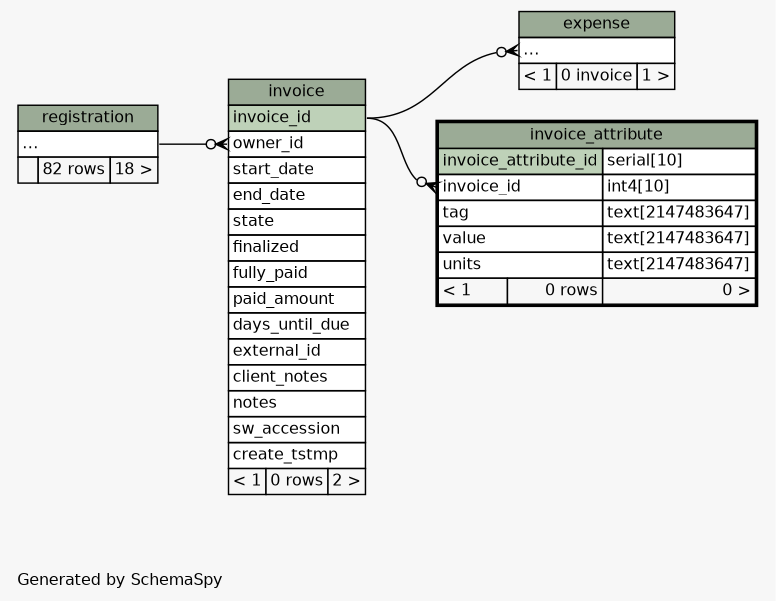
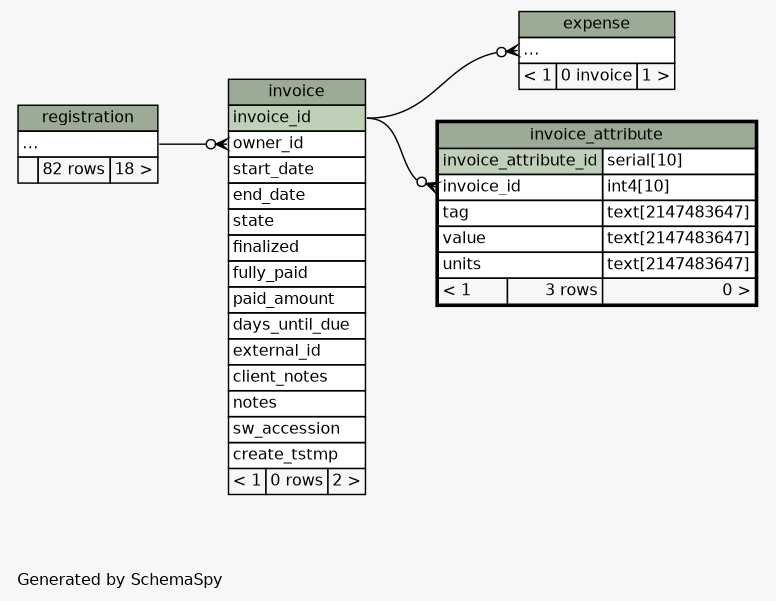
  digraph {
    bgcolor="#f7f7f7"
    fontname=Helvetica
    fontsize=11
    label="\nGenerated by SchemaSpy"
    labeljust=l
    nodesep=0.18
    rankdir=RL
    ranksep=0.46
    node [fontname=Helvetica fontsize=11 shape=plaintext]
    edge [arrowhead=none arrowsize=0.8 arrowtail=crowodot dir=back headport="invoice_id:e"]
    n1 [label=<     <TABLE BORDER="0" CELLBORDER="1" CELLSPACING="0" BGCOLOR="#ffffff">       <TR><TD COLSPAN="3" BGCOLOR="#9bab96" ALIGN="CENTER">expense</TD></TR>       <TR><TD PORT="elipses" COLSPAN="3" ALIGN="LEFT">...</TD></TR>       <TR><TD ALIGN="LEFT" BGCOLOR="#f7f7f7">&lt; 1</TD><TD ALIGN="RIGHT" BGCOLOR="#f7f7f7">0 invoice</TD><TD ALIGN="RIGHT" BGCOLOR="#f7f7f7">1 &gt;</TD></TR>     </TABLE>>]
    n2 [label=<     <TABLE BORDER="0" CELLBORDER="1" CELLSPACING="0" BGCOLOR="#ffffff">       <TR><TD COLSPAN="3" BGCOLOR="#9bab96" ALIGN="CENTER">invoice</TD></TR>       <TR><TD PORT="invoice_id" COLSPAN="3" BGCOLOR="#bed1b8" ALIGN="LEFT">invoice_id</TD></TR>       <TR><TD PORT="owner_id" COLSPAN="3" ALIGN="LEFT">owner_id</TD></TR>       <TR><TD PORT="start_date" COLSPAN="3" ALIGN="LEFT">start_date</TD></TR>       <TR><TD PORT="end_date" COLSPAN="3" ALIGN="LEFT">end_date</TD></TR>       <TR><TD PORT="state" COLSPAN="3" ALIGN="LEFT">state</TD></TR>       <TR><TD PORT="finalized" COLSPAN="3" ALIGN="LEFT">finalized</TD></TR>       <TR><TD PORT="fully_paid" COLSPAN="3" ALIGN="LEFT">fully_paid</TD></TR>       <TR><TD PORT="paid_amount" COLSPAN="3" ALIGN="LEFT">paid_amount</TD></TR>       <TR><TD PORT="days_until_due" COLSPAN="3" ALIGN="LEFT">days_until_due</TD></TR>       <TR><TD PORT="external_id" COLSPAN="3" ALIGN="LEFT">external_id</TD></TR>       <TR><TD PORT="client_notes" COLSPAN="3" ALIGN="LEFT">client_notes</TD></TR>       <TR><TD PORT="notes" COLSPAN="3" ALIGN="LEFT">notes</TD></TR>       <TR><TD PORT="sw_accession" COLSPAN="3" ALIGN="LEFT">sw_accession</TD></TR>       <TR><TD PORT="create_tstmp" COLSPAN="3" ALIGN="LEFT">create_tstmp</TD></TR>       <TR><TD ALIGN="LEFT" BGCOLOR="#f7f7f7">&lt; 1</TD><TD ALIGN="RIGHT" BGCOLOR="#f7f7f7">0 rows</TD><TD ALIGN="RIGHT" BGCOLOR="#f7f7f7">2 &gt;</TD></TR>     </TABLE>>]
    n3 [label=<     <TABLE BORDER="0" CELLBORDER="1" CELLSPACING="0" BGCOLOR="#ffffff">       <TR><TD COLSPAN="3" BGCOLOR="#9bab96" ALIGN="CENTER">registration</TD></TR>       <TR><TD PORT="elipses" COLSPAN="3" ALIGN="LEFT">...</TD></TR>       <TR><TD ALIGN="LEFT" BGCOLOR="#f7f7f7">  </TD><TD ALIGN="RIGHT" BGCOLOR="#f7f7f7">82 rows</TD><TD ALIGN="RIGHT" BGCOLOR="#f7f7f7">18 &gt;</TD></TR>     </TABLE>>]
-   n4 [label=<     <TABLE BORDER="2" CELLBORDER="1" CELLSPACING="0" BGCOLOR="#ffffff">       <TR><TD COLSPAN="3" BGCOLOR="#9bab96" ALIGN="CENTER">invoice_attribute</TD></TR>       <TR><TD PORT="invoice_attribute_id" COLSPAN="2" BGCOLOR="#bed1b8" ALIGN="LEFT">invoice_attribute_id</TD><TD PORT="invoice_attribute_id.type" ALIGN="LEFT">serial[10]</TD></TR>       <TR><TD PORT="invoice_id" COLSPAN="2" ALIGN="LEFT">invoice_id</TD><TD PORT="invoice_id.type" ALIGN="LEFT">int4[10]</TD></TR>       <TR><TD PORT="tag" COLSPAN="2" ALIGN="LEFT">tag</TD><TD PORT="tag.type" ALIGN="LEFT">text[2147483647]</TD></TR>       <TR><TD PORT="value" COLSPAN="2" ALIGN="LEFT">value</TD><TD PORT="value.type" ALIGN="LEFT">text[2147483647]</TD></TR>       <TR><TD PORT="units" COLSPAN="2" ALIGN="LEFT">units</TD><TD PORT="units.type" ALIGN="LEFT">text[2147483647]</TD></TR>       <TR><TD ALIGN="LEFT" BGCOLOR="#f7f7f7">&lt; 1</TD><TD ALIGN="RIGHT" BGCOLOR="#f7f7f7">0 rows</TD><TD ALIGN="RIGHT" BGCOLOR="#f7f7f7">0 &gt;</TD></TR>     </TABLE>>]
+   n4 [label=<     <TABLE BORDER="2" CELLBORDER="1" CELLSPACING="0" BGCOLOR="#ffffff">       <TR><TD COLSPAN="3" BGCOLOR="#9bab96" ALIGN="CENTER">invoice_attribute</TD></TR>       <TR><TD PORT="invoice_attribute_id" COLSPAN="2" BGCOLOR="#bed1b8" ALIGN="LEFT">invoice_attribute_id</TD><TD PORT="invoice_attribute_id.type" ALIGN="LEFT">serial[10]</TD></TR>       <TR><TD PORT="invoice_id" COLSPAN="2" ALIGN="LEFT">invoice_id</TD><TD PORT="invoice_id.type" ALIGN="LEFT">int4[10]</TD></TR>       <TR><TD PORT="tag" COLSPAN="2" ALIGN="LEFT">tag</TD><TD PORT="tag.type" ALIGN="LEFT">text[2147483647]</TD></TR>       <TR><TD PORT="value" COLSPAN="2" ALIGN="LEFT">value</TD><TD PORT="value.type" ALIGN="LEFT">text[2147483647]</TD></TR>       <TR><TD PORT="units" COLSPAN="2" ALIGN="LEFT">units</TD><TD PORT="units.type" ALIGN="LEFT">text[2147483647]</TD></TR>       <TR><TD ALIGN="LEFT" BGCOLOR="#f7f7f7">&lt; 1</TD><TD ALIGN="RIGHT" BGCOLOR="#f7f7f7">3 rows</TD><TD ALIGN="RIGHT" BGCOLOR="#f7f7f7">0 &gt;</TD></TR>     </TABLE>>]
    n1 -> n2 [tailport="elipses:w"]
    n2 -> n3 [headport="elipses:e" tailport="owner_id:w"]
    n4 -> n2 [tailport="invoice_id:w"]
  }
